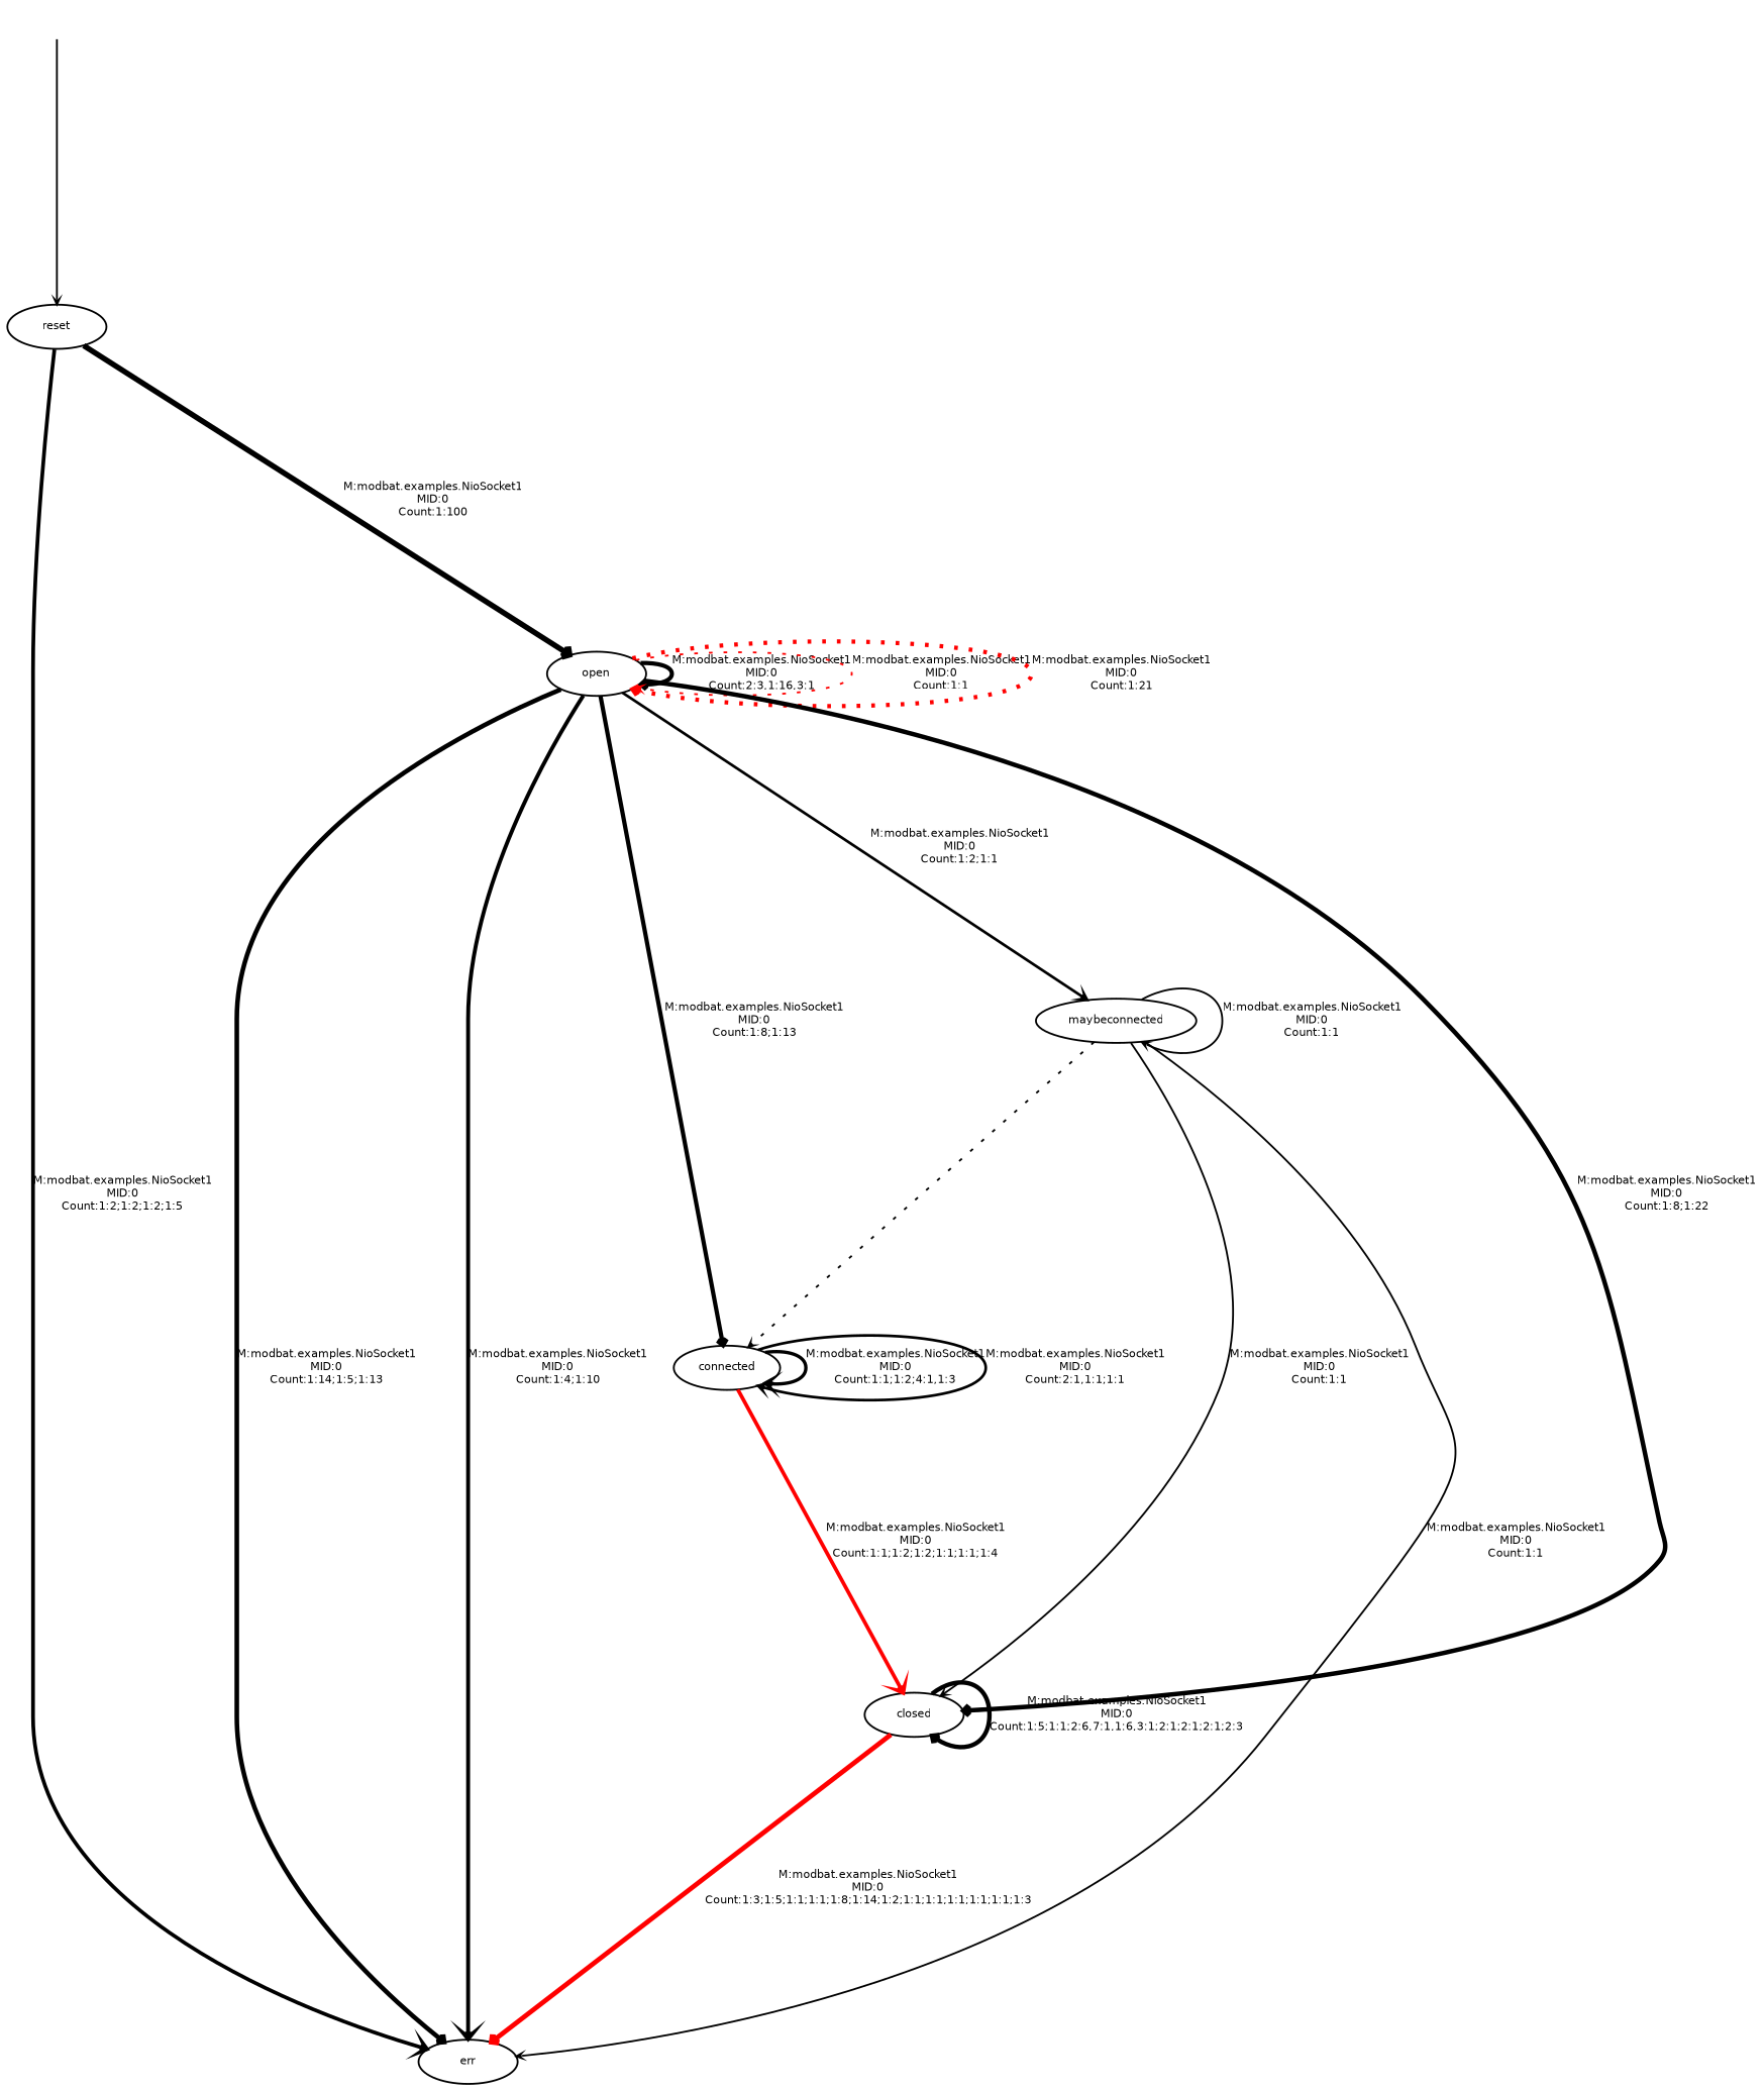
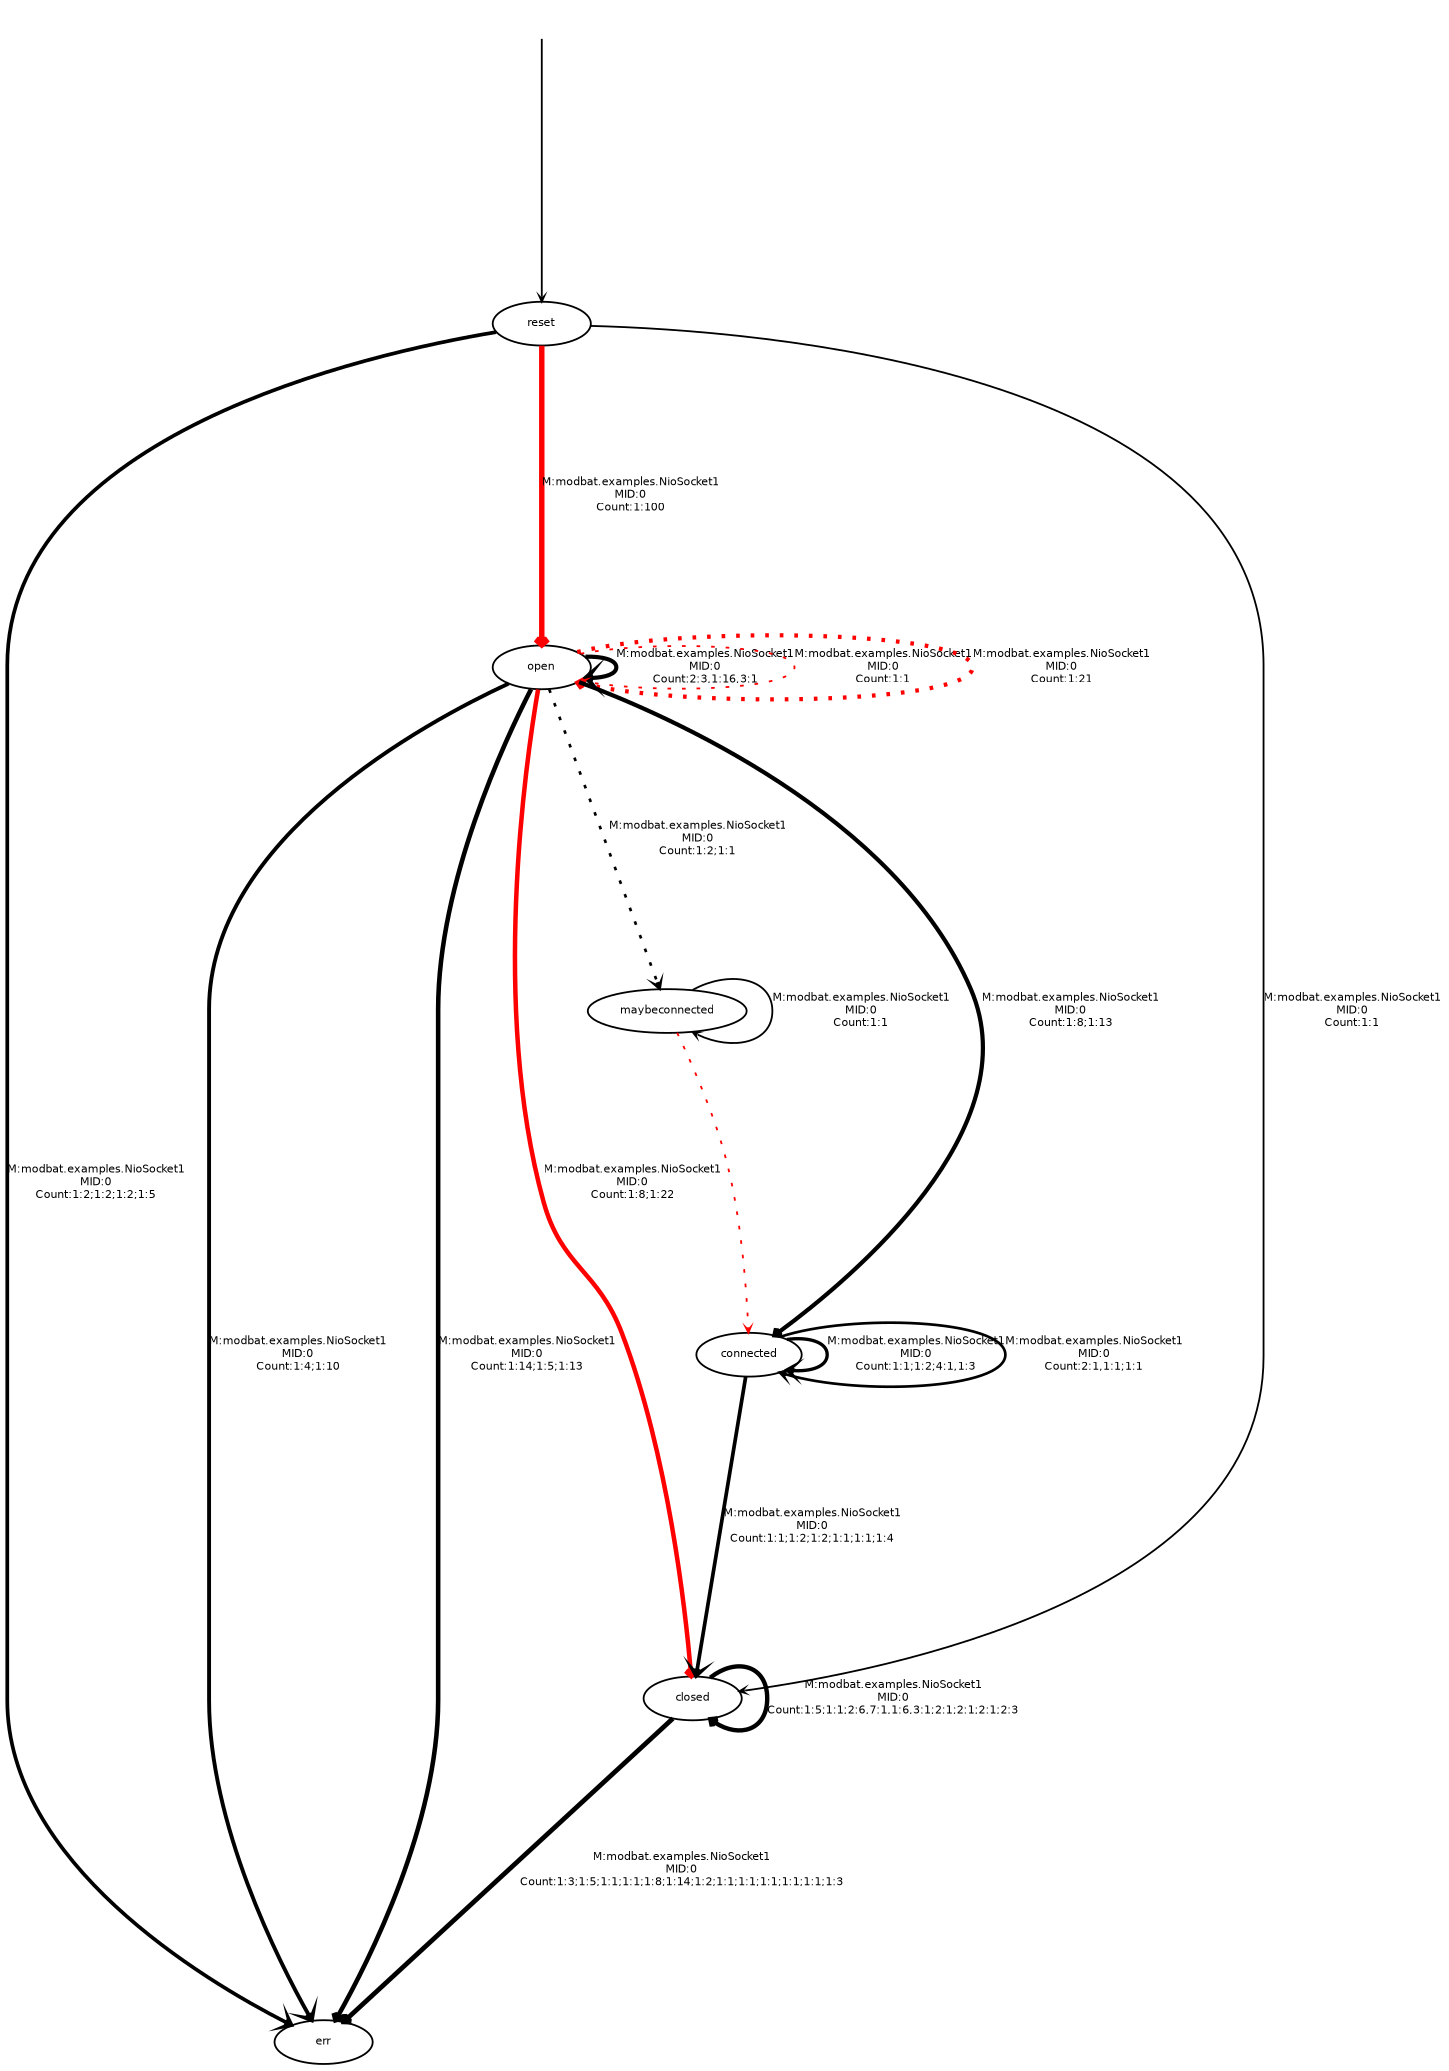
  digraph {
    nodesep=0.2
    rankdir=TB
    ranksep=2
    node [fontname=Helvetica fontsize=6.0 margin=0.07 shape=ellipse style=rounded]
    edge [arrowhead=vee arrowsize=.3 fontname=Helvetica fontsize=6.0 margin=0.05 penwidth=1.0]
    None [height=0.1 shape=none style=invis width=0.1]
    reset [height=0.1]
    open [height=0.1]
    err [height=0.1]
    closed [height=0.1]
    maybeconnected [height=0.1]
    connected [height=0.1]
    subgraph sub_1 {
      rank=source
      None
    }
    None -> reset [penwidth=""]
-   reset -> open [label="M:modbat.examples.NioSocket1\nMID:0\nCount:1:100" penwidth=3.0]
+   reset -> open [label="M:modbat.examples.NioSocket1\nMID:0\nCount:1:100" penwidth=3.0 color=red]
    reset -> err [label="M:modbat.examples.NioSocket1\nMID:0\nCount:1:2;1:2;1:2;1:5" penwidth=2.0413926851582254]
    open -> open [label="M:modbat.examples.NioSocket1\nMID:0\nCount:2:3,1:16,3:1" penwidth=2.3010299956639813]
    open -> open [color=red label="M:modbat.examples.NioSocket1\nMID:0\nCount:1:1" style=dotted]
    open -> open [color=red label="M:modbat.examples.NioSocket1\nMID:0\nCount:1:21" penwidth=2.3222192947339195 style=dotted]
    open -> err [label="M:modbat.examples.NioSocket1\nMID:0\nCount:1:14;1:5;1:13" penwidth=2.5051499783199063]
    open -> err [label="M:modbat.examples.NioSocket1\nMID:0\nCount:1:4;1:10" penwidth=2.146128035678238]
-   open -> closed [label="M:modbat.examples.NioSocket1\nMID:0\nCount:1:8;1:22" penwidth=2.4771212547196626]
-   open -> maybeconnected [label="M:modbat.examples.NioSocket1\nMID:0\nCount:1:2;1:1" penwidth=1.4771212547196624]
+   open -> closed [label="M:modbat.examples.NioSocket1\nMID:0\nCount:1:8;1:22" penwidth=2.4771212547196626 color=red]
+   open -> maybeconnected [label="M:modbat.examples.NioSocket1\nMID:0\nCount:1:2;1:1" penwidth=1.4771212547196624 style=dotted]
    open -> connected [label="M:modbat.examples.NioSocket1\nMID:0\nCount:1:8;1:13" penwidth=2.3222192947339195]
-   closed -> err [label="M:modbat.examples.NioSocket1\nMID:0\nCount:1:3;1:5;1:1;1:1;1:8;1:14;1:2;1:1;1:1;1:1;1:1;1:1;1:3" penwidth=2.623249290397901 color=red]
+   closed -> err [label="M:modbat.examples.NioSocket1\nMID:0\nCount:1:3;1:5;1:1;1:1;1:8;1:14;1:2;1:1;1:1;1:1;1:1;1:1;1:3" penwidth=2.623249290397901]
    closed -> closed [label="M:modbat.examples.NioSocket1\nMID:0\nCount:1:5;1:1;2:6,7:1,1:6,3:1;2:1;2:1;2:1;2:3" penwidth=2.414973347970818]
-   maybeconnected -> err [label="M:modbat.examples.NioSocket1\nMID:0\nCount:1:1"]
-   maybeconnected -> closed [label="M:modbat.examples.NioSocket1\nMID:0\nCount:1:1"]
+   reset -> closed [label="M:modbat.examples.NioSocket1\nMID:0\nCount:1:1"]
    maybeconnected -> maybeconnected [label="M:modbat.examples.NioSocket1\nMID:0\nCount:1:1"]
-   maybeconnected -> connected [style=dotted penwidth=""]
-   connected -> closed [label="M:modbat.examples.NioSocket1\nMID:0\nCount:1:1;1:2;1:2;1:1;1:1;1:4" penwidth=2.0413926851582254 color=red]
+   maybeconnected -> connected [style=dotted color=red penwidth=""]
+   connected -> closed [label="M:modbat.examples.NioSocket1\nMID:0\nCount:1:1;1:2;1:2;1:1;1:1;1:4" penwidth=2.0413926851582254]
    connected -> connected [label="M:modbat.examples.NioSocket1\nMID:0\nCount:1:1;1:2;4:1,1:3" penwidth=1.845098040014257]
    connected -> connected [label="M:modbat.examples.NioSocket1\nMID:0\nCount:2:1,1:1;1:1" penwidth=1.4771212547196624]
  }
